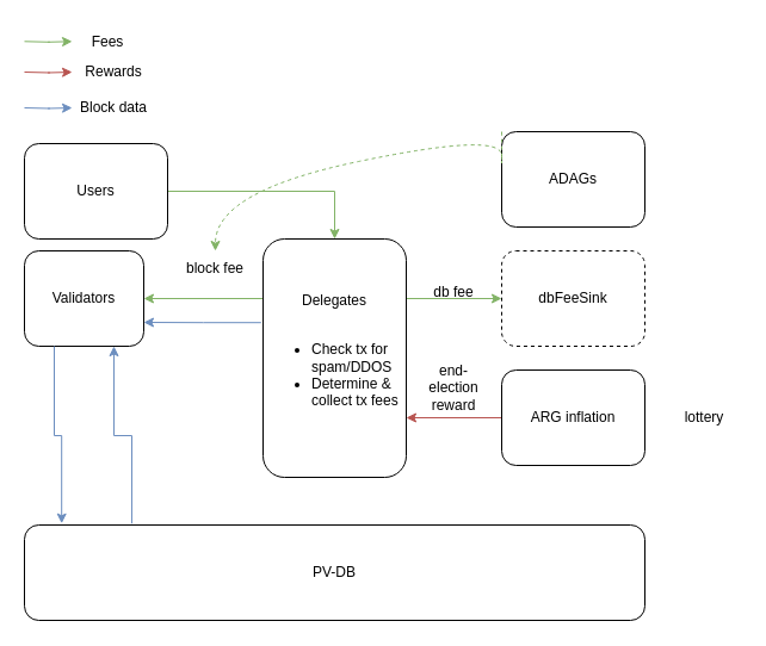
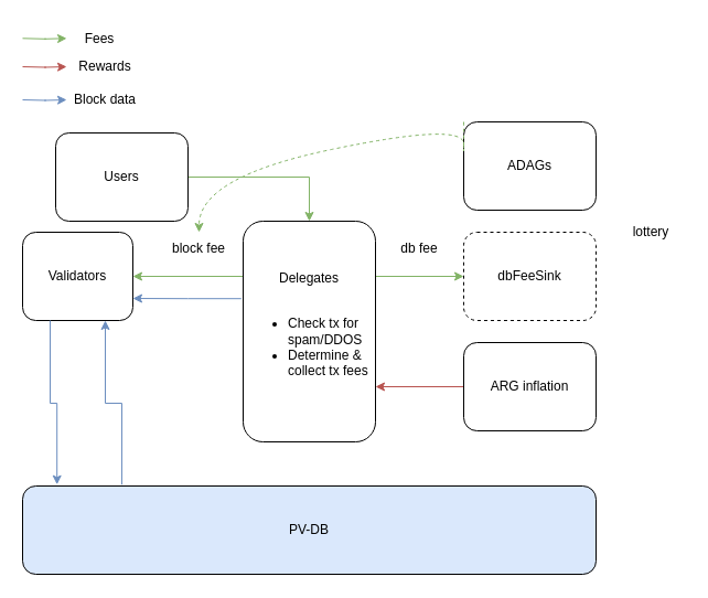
  <mxCell id="0" />
  <mxCell id="1" parent="0" />
  <mxCell id="2" value="dbFeeSink" style="rounded=1;whiteSpace=wrap;html=1;dashed=1;" parent="1" vertex="1"><mxGeometry x="420" y="210" width="120" height="80" as="geometry" /></mxCell>
  <mxCell id="3" style="edgeStyle=orthogonalEdgeStyle;rounded=0;orthogonalLoop=1;jettySize=auto;html=1;exitX=1;exitY=0.5;exitDx=0;exitDy=0;entryX=0.5;entryY=0;entryDx=0;entryDy=0;fillColor=#d5e8d4;strokeColor=#82b366;" parent="1" source="4" target="10" edge="1"><mxGeometry relative="1" as="geometry" /></mxCell>
- <mxCell id="4" value="Users" style="rounded=1;whiteSpace=wrap;html=1;" parent="1" vertex="1"><mxGeometry x="20" y="120" width="120" height="80" as="geometry" /></mxCell>
+ <mxCell id="4" value="Users" style="rounded=1;whiteSpace=wrap;html=1;" parent="1" vertex="1"><mxGeometry x="50" y="120" width="120" height="80" as="geometry" /></mxCell>
  <mxCell id="5" value="ADAGs" style="rounded=1;whiteSpace=wrap;html=1;" parent="1" vertex="1"><mxGeometry x="420" y="110" width="120" height="80" as="geometry" /></mxCell>
- <mxCell id="6" value="PV-DB" style="rounded=1;whiteSpace=wrap;html=1;" parent="1" vertex="1"><mxGeometry x="20" y="440" width="520" height="80" as="geometry" /></mxCell>
+ <mxCell id="6" value="PV-DB" style="rounded=1;whiteSpace=wrap;html=1;fillColor=#dae8fc;" parent="1" vertex="1"><mxGeometry x="20" y="440" width="520" height="80" as="geometry" /></mxCell>
  <mxCell id="7" value="Validators" style="rounded=1;whiteSpace=wrap;html=1;" parent="1" vertex="1"><mxGeometry x="20" y="210" width="100" height="80" as="geometry" /></mxCell>
  <mxCell id="8" style="edgeStyle=orthogonalEdgeStyle;rounded=0;orthogonalLoop=1;jettySize=auto;html=1;exitX=1;exitY=0.25;exitDx=0;exitDy=0;entryX=0;entryY=0.5;entryDx=0;entryDy=0;fillColor=#d5e8d4;strokeColor=#82b366;" parent="1" source="10" target="2" edge="1"><mxGeometry relative="1" as="geometry" /></mxCell>
  <mxCell id="9" style="edgeStyle=orthogonalEdgeStyle;rounded=0;orthogonalLoop=1;jettySize=auto;html=1;exitX=0;exitY=0.25;exitDx=0;exitDy=0;entryX=1;entryY=0.5;entryDx=0;entryDy=0;fillColor=#d5e8d4;strokeColor=#82b366;" parent="1" source="10" target="7" edge="1"><mxGeometry relative="1" as="geometry" /></mxCell>
  <mxCell id="10" value="Delegates&lt;br&gt;&lt;br&gt;&lt;ul&gt;&lt;li style=&quot;text-align: left;&quot;&gt;Check tx for spam/DDOS&lt;/li&gt;&lt;li style=&quot;text-align: left;&quot;&gt;Determine &amp;amp; collect tx fees&lt;/li&gt;&lt;/ul&gt;" style="rounded=1;whiteSpace=wrap;html=1;align=center;" parent="1" vertex="1"><mxGeometry x="220" y="200" width="120" height="200" as="geometry" /></mxCell>
- <mxCell id="11" value="db fee" style="text;html=1;strokeColor=none;fillColor=none;align=center;verticalAlign=middle;whiteSpace=wrap;rounded=0;" parent="1" vertex="1"><mxGeometry x="350" y="230" width="60" height="30" as="geometry" /></mxCell>
+ <mxCell id="11" value="db fee" style="text;html=1;strokeColor=none;fillColor=none;align=center;verticalAlign=middle;whiteSpace=wrap;rounded=0;" parent="1" vertex="1"><mxGeometry x="350" y="210" width="60" height="30" as="geometry" /></mxCell>
  <mxCell id="12" value="block fee" style="text;html=1;strokeColor=none;fillColor=none;align=center;verticalAlign=middle;whiteSpace=wrap;rounded=0;" parent="1" vertex="1"><mxGeometry x="150" y="210" width="60" height="30" as="geometry" /></mxCell>
  <mxCell id="13" value="" style="curved=1;endArrow=classic;html=1;rounded=0;entryX=0.5;entryY=0;entryDx=0;entryDy=0;dashed=1;fillColor=#d5e8d4;strokeColor=#82b366;" parent="1" target="12" edge="1"><mxGeometry width="50" height="50" relative="1" as="geometry"><mxPoint x="420" y="110" as="sourcePoint" /><mxPoint x="380" y="100" as="targetPoint" /><Array as="points"><mxPoint x="420" y="150" /><mxPoint x="420" y="110" /><mxPoint x="180" y="160" /></Array></mxGeometry></mxCell>
  <mxCell id="14" style="edgeStyle=orthogonalEdgeStyle;rounded=0;orthogonalLoop=1;jettySize=auto;html=1;exitX=0;exitY=0.5;exitDx=0;exitDy=0;entryX=1;entryY=0.75;entryDx=0;entryDy=0;fillColor=#f8cecc;strokeColor=#b85450;" parent="1" source="15" target="10" edge="1"><mxGeometry relative="1" as="geometry" /></mxCell>
  <mxCell id="15" value="ARG inflation" style="rounded=1;whiteSpace=wrap;html=1;" parent="1" vertex="1"><mxGeometry x="420" y="310" width="120" height="80" as="geometry" /></mxCell>
- <mxCell id="16" value="end-election reward" style="text;html=1;strokeColor=none;fillColor=none;align=center;verticalAlign=middle;whiteSpace=wrap;rounded=0;" parent="1" vertex="1"><mxGeometry x="350" y="310" width="60" height="30" as="geometry" /></mxCell>
- <mxCell id="17" value="lottery" style="text;html=1;strokeColor=none;fillColor=none;align=center;verticalAlign=middle;whiteSpace=wrap;rounded=0;" parent="1" vertex="1"><mxGeometry x="560" y="335" width="60" height="30" as="geometry" /></mxCell>
+ <mxCell id="17" value="lottery" style="text;html=1;strokeColor=none;fillColor=none;align=center;verticalAlign=middle;whiteSpace=wrap;rounded=0;" parent="1" vertex="1"><mxGeometry x="560" y="195" width="60" height="30" as="geometry" /></mxCell>
  <mxCell id="18" style="edgeStyle=orthogonalEdgeStyle;rounded=0;orthogonalLoop=1;jettySize=auto;html=1;exitX=1;exitY=0.5;exitDx=0;exitDy=0;fillColor=#d5e8d4;strokeColor=#82b366;" parent="1" edge="1"><mxGeometry relative="1" as="geometry"><mxPoint x="20" y="34.29" as="sourcePoint" /><mxPoint x="60" y="34.29" as="targetPoint" /></mxGeometry></mxCell>
  <mxCell id="19" style="edgeStyle=orthogonalEdgeStyle;rounded=0;orthogonalLoop=1;jettySize=auto;html=1;exitX=1;exitY=0.5;exitDx=0;exitDy=0;fillColor=#f8cecc;strokeColor=#b85450;" parent="1" edge="1"><mxGeometry relative="1" as="geometry"><mxPoint x="20" y="60" as="sourcePoint" /><mxPoint x="60" y="60" as="targetPoint" /></mxGeometry></mxCell>
  <mxCell id="20" value="Fees" style="text;html=1;strokeColor=none;fillColor=none;align=center;verticalAlign=middle;whiteSpace=wrap;rounded=0;" parent="1" vertex="1"><mxGeometry x="60" y="20" width="60" height="30" as="geometry" /></mxCell>
  <mxCell id="21" value="Rewards" style="text;html=1;strokeColor=none;fillColor=none;align=center;verticalAlign=middle;whiteSpace=wrap;rounded=0;" parent="1" vertex="1"><mxGeometry x="60" y="40" width="70" height="40" as="geometry" /></mxCell>
  <mxCell id="22" style="edgeStyle=orthogonalEdgeStyle;rounded=0;orthogonalLoop=1;jettySize=auto;html=1;exitX=1;exitY=0.5;exitDx=0;exitDy=0;fillColor=#dae8fc;strokeColor=#6c8ebf;" parent="1" edge="1"><mxGeometry relative="1" as="geometry"><mxPoint x="20" y="90" as="sourcePoint" /><mxPoint x="60" y="90" as="targetPoint" /></mxGeometry></mxCell>
  <mxCell id="23" value="Block data" style="text;html=1;strokeColor=none;fillColor=none;align=center;verticalAlign=middle;whiteSpace=wrap;rounded=0;" parent="1" vertex="1"><mxGeometry x="60" y="70" width="70" height="40" as="geometry" /></mxCell>
  <mxCell id="24" style="edgeStyle=orthogonalEdgeStyle;rounded=0;orthogonalLoop=1;jettySize=auto;html=1;exitX=0.25;exitY=1;exitDx=0;exitDy=0;fillColor=#dae8fc;strokeColor=#6c8ebf;entryX=0.06;entryY=-0.016;entryDx=0;entryDy=0;entryPerimeter=0;" parent="1" source="7" target="6" edge="1"><mxGeometry relative="1" as="geometry"><mxPoint x="60" y="350" as="sourcePoint" /><mxPoint x="100" y="350" as="targetPoint" /></mxGeometry></mxCell>
  <mxCell id="25" style="edgeStyle=orthogonalEdgeStyle;rounded=0;orthogonalLoop=1;jettySize=auto;html=1;exitX=0.173;exitY=-0.016;exitDx=0;exitDy=0;fillColor=#dae8fc;strokeColor=#6c8ebf;exitPerimeter=0;entryX=0.75;entryY=1;entryDx=0;entryDy=0;" parent="1" source="6" target="7" edge="1"><mxGeometry relative="1" as="geometry"><mxPoint x="60" y="300" as="sourcePoint" /><mxPoint x="90" y="300" as="targetPoint" /></mxGeometry></mxCell>
  <mxCell id="26" style="edgeStyle=orthogonalEdgeStyle;rounded=0;orthogonalLoop=1;jettySize=auto;html=1;exitX=-0.014;exitY=0.351;exitDx=0;exitDy=0;fillColor=#dae8fc;strokeColor=#6c8ebf;exitPerimeter=0;entryX=1;entryY=0.75;entryDx=0;entryDy=0;" parent="1" source="10" target="7" edge="1"><mxGeometry relative="1" as="geometry"><mxPoint x="170" y="424.36" as="sourcePoint" /><mxPoint x="170" y="270" as="targetPoint" /><Array as="points" /></mxGeometry></mxCell>
